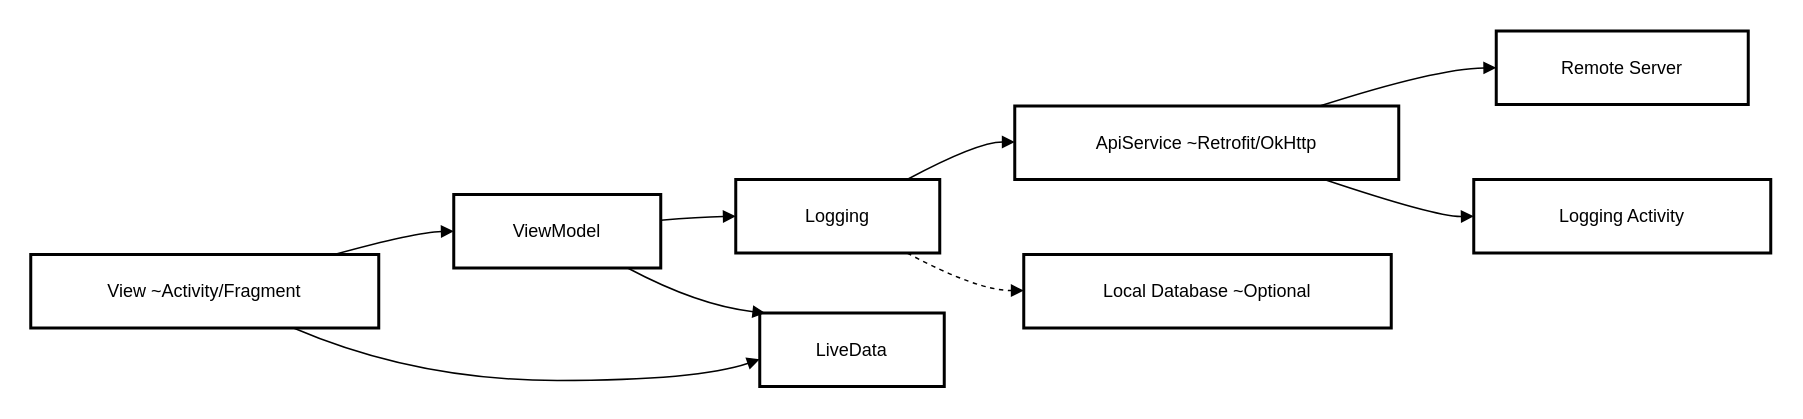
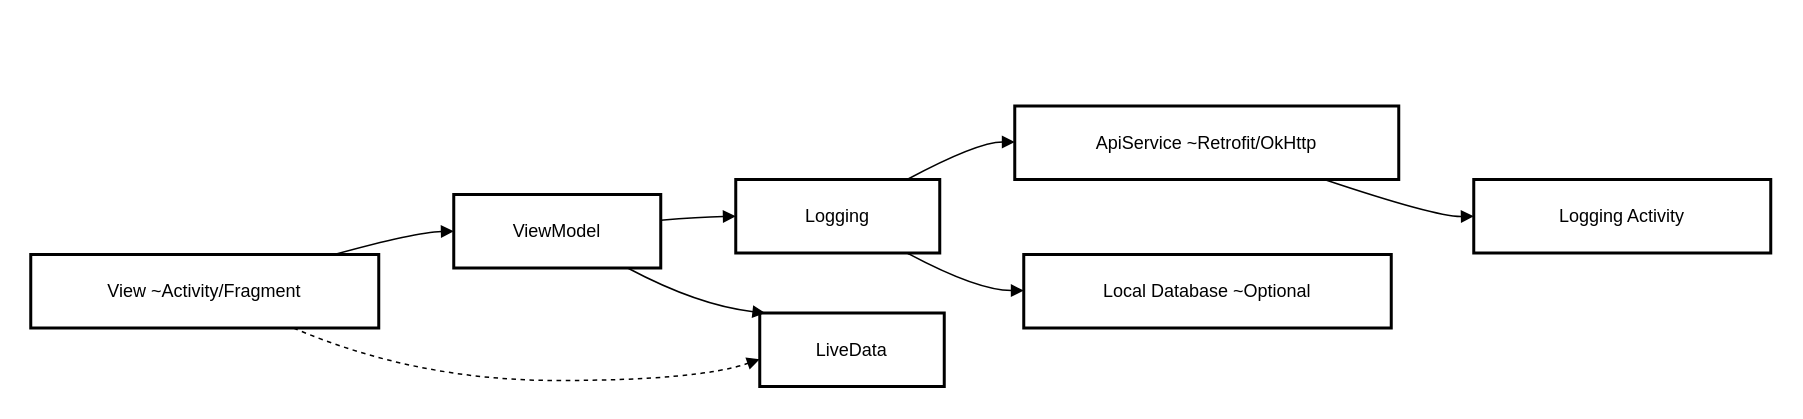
  <mxCell id="0" />
  <mxCell id="1" parent="0" />
  <mxCell id="2" value="View ~Activity/Fragment" style="whiteSpace=wrap;strokeWidth=2;" vertex="1" parent="1"><mxGeometry x="20" y="169" width="232" height="49" as="geometry" /></mxCell>
  <mxCell id="3" value="ViewModel" style="whiteSpace=wrap;strokeWidth=2;" vertex="1" parent="1"><mxGeometry x="302" y="129" width="138" height="49" as="geometry" /></mxCell>
  <mxCell id="4" value="Logging" style="whiteSpace=wrap;strokeWidth=2;" vertex="1" parent="1"><mxGeometry x="490" y="119" width="136" height="49" as="geometry" /></mxCell>
  <mxCell id="5" value="ApiService ~Retrofit/OkHttp" style="whiteSpace=wrap;strokeWidth=2;" vertex="1" parent="1"><mxGeometry x="676" y="70" width="256" height="49" as="geometry" /></mxCell>
- <mxCell id="6" value="Remote Server" style="whiteSpace=wrap;strokeWidth=2;" vertex="1" parent="1"><mxGeometry x="997" y="20" width="168" height="49" as="geometry" /></mxCell>
  <mxCell id="7" value="Local Database ~Optional" style="whiteSpace=wrap;strokeWidth=2;" vertex="1" parent="1"><mxGeometry x="682" y="169" width="245" height="49" as="geometry" /></mxCell>
  <mxCell id="8" value="LiveData" style="whiteSpace=wrap;strokeWidth=2;" vertex="1" parent="1"><mxGeometry x="506" y="208" width="123" height="49" as="geometry" /></mxCell>
  <mxCell id="9" value="Logging Activity" style="whiteSpace=wrap;strokeWidth=2;" vertex="1" parent="1"><mxGeometry x="982" y="119" width="198" height="49" as="geometry" /></mxCell>
  <mxCell id="10" value="" style="curved=1;startArrow=none;endArrow=block;exitX=0.88;exitY=-0.01;entryX=0;entryY=0.5;rounded=0;" edge="1" parent="1" source="2" target="3"><mxGeometry relative="1" as="geometry"><Array as="points"><mxPoint x="277" y="154" /></Array></mxGeometry></mxCell>
  <mxCell id="11" value="" style="curved=1;startArrow=none;endArrow=block;exitX=1;exitY=0.35;entryX=0;entryY=0.5;rounded=0;" edge="1" parent="1" source="3" target="4"><mxGeometry relative="1" as="geometry"><Array as="points"><mxPoint x="465" y="144" /></Array></mxGeometry></mxCell>
  <mxCell id="12" value="" style="curved=1;startArrow=none;endArrow=block;exitX=0.84;exitY=0;entryX=0;entryY=0.49;rounded=0;" edge="1" parent="1" source="4" target="5"><mxGeometry relative="1" as="geometry"><Array as="points"><mxPoint x="651" y="94" /></Array></mxGeometry></mxCell>
- <mxCell id="13" value="" style="curved=1;startArrow=none;endArrow=block;exitX=0.8;exitY=-0.01;entryX=0;entryY=0.5;rounded=0;" edge="1" parent="1" source="5" target="6"><mxGeometry relative="1" as="geometry"><Array as="points"><mxPoint x="957" y="45" /></Array></mxGeometry></mxCell>
- <mxCell id="14" value="" style="curved=1;startArrow=none;endArrow=block;exitX=0.84;exitY=1;entryX=0;entryY=0.49;rounded=0;dashed=1;" edge="1" parent="1" source="4" target="7"><mxGeometry relative="1" as="geometry"><Array as="points"><mxPoint x="651" y="193" /></Array></mxGeometry></mxCell>
+ <mxCell id="14" value="" style="curved=1;startArrow=none;endArrow=block;exitX=0.84;exitY=1;entryX=0;entryY=0.49;rounded=0;" edge="1" parent="1" source="4" target="7"><mxGeometry relative="1" as="geometry"><Array as="points"><mxPoint x="651" y="193" /></Array></mxGeometry></mxCell>
  <mxCell id="15" value="" style="curved=1;startArrow=none;endArrow=block;exitX=0.84;exitY=1;entryX=0.03;entryY=0;rounded=0;" edge="1" parent="1" source="3" target="8"><mxGeometry relative="1" as="geometry"><Array as="points"><mxPoint x="465" y="203" /></Array></mxGeometry></mxCell>
- <mxCell id="16" value="" style="curved=1;startArrow=none;endArrow=block;exitX=0.75;exitY=0.99;entryX=0;entryY=0.63;rounded=0;" edge="1" parent="1" source="2" target="8"><mxGeometry relative="1" as="geometry"><Array as="points"><mxPoint x="277" y="253" /><mxPoint x="465" y="253" /></Array></mxGeometry></mxCell>
+ <mxCell id="16" value="" style="curved=1;startArrow=none;endArrow=block;exitX=0.75;exitY=0.99;entryX=0;entryY=0.63;rounded=0;dashed=1;" edge="1" parent="1" source="2" target="8"><mxGeometry relative="1" as="geometry"><Array as="points"><mxPoint x="277" y="253" /><mxPoint x="465" y="253" /></Array></mxGeometry></mxCell>
  <mxCell id="17" value="" style="curved=1;startArrow=none;endArrow=block;exitX=0.8;exitY=0.99;entryX=0;entryY=0.5;rounded=0;" edge="1" parent="1" source="5" target="9"><mxGeometry relative="1" as="geometry"><Array as="points"><mxPoint x="957" y="144" /></Array></mxGeometry></mxCell>
